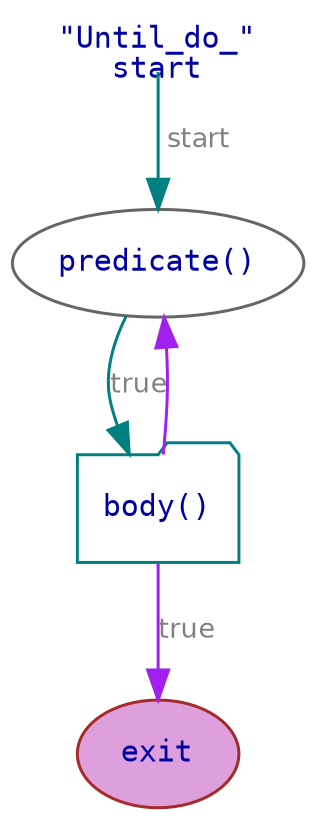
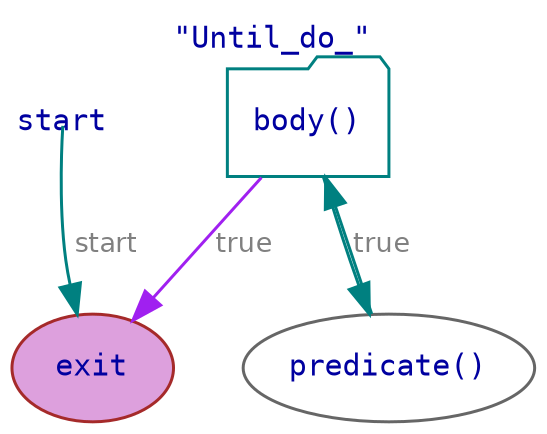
  strict digraph {
    fontcolor="#0000A0"
    fontname=Consolas
    fontsize=10
    label="\"Until_do_\""
    labeljust=center
    labelloc=top
    node [fontcolor="#0000A0" fontname=Consolas fontsize=10 shape=ellipse]
    edge [color=teal fontcolor="#808080" fontname=Helvetica fontsize=9]
    start [color=purple fixedsize=true height=0.0 shape=plaintext width=0.0]
    n2 [color=gray40 label="predicate()"]
    n3 [color=teal label="body()" shape=folder]
    n4 [color=brown fillcolor="#dda0dd" label=exit style=filled]
-   start -> n2 [label="&nbsp;start"]
+   start -> n4 [label="&nbsp;start"]
    n2 -> n3 [label=true]
-   n3 -> n2 [color=purple]
+   n3 -> n2
    n3 -> n4 [color=purple label=true]
  }
